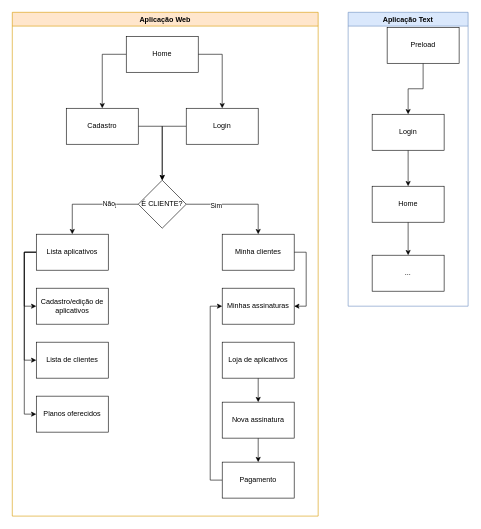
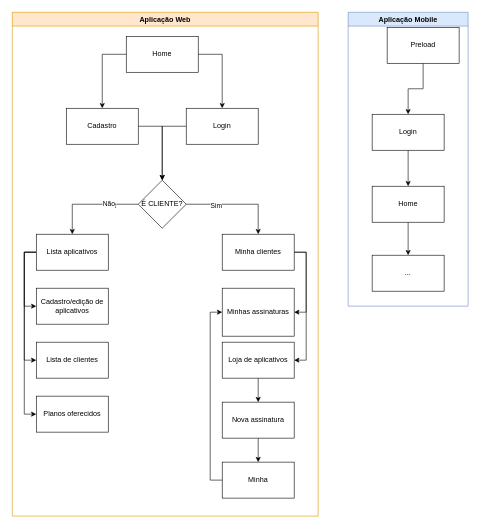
  <mxCell id="0" />
  <mxCell id="1" parent="0" />
  <mxCell id="2" style="edgeStyle=orthogonalEdgeStyle;rounded=0;orthogonalLoop=1;jettySize=auto;html=1;exitX=0;exitY=0.5;exitDx=0;exitDy=0;" edge="1" parent="1" source="4" target="8"><mxGeometry relative="1" as="geometry" /></mxCell>
  <mxCell id="3" style="edgeStyle=orthogonalEdgeStyle;rounded=0;orthogonalLoop=1;jettySize=auto;html=1;exitX=1;exitY=0.5;exitDx=0;exitDy=0;" edge="1" parent="1" source="4" target="6"><mxGeometry relative="1" as="geometry" /></mxCell>
  <mxCell id="4" value="Home" style="rounded=0;whiteSpace=wrap;html=1;" vertex="1" parent="1"><mxGeometry x="210" y="60" width="120" height="60" as="geometry" /></mxCell>
  <mxCell id="5" style="edgeStyle=orthogonalEdgeStyle;rounded=0;orthogonalLoop=1;jettySize=auto;html=1;exitX=0;exitY=0.5;exitDx=0;exitDy=0;entryX=0.5;entryY=0;entryDx=0;entryDy=0;" edge="1" parent="1" source="6" target="14"><mxGeometry relative="1" as="geometry" /></mxCell>
  <mxCell id="6" value="Login" style="rounded=0;whiteSpace=wrap;html=1;" vertex="1" parent="1"><mxGeometry x="310" y="180" width="120" height="60" as="geometry" /></mxCell>
  <mxCell id="7" style="edgeStyle=orthogonalEdgeStyle;rounded=0;orthogonalLoop=1;jettySize=auto;html=1;exitX=1;exitY=0.5;exitDx=0;exitDy=0;entryX=0.5;entryY=0;entryDx=0;entryDy=0;" edge="1" parent="1" source="8" target="14"><mxGeometry relative="1" as="geometry" /></mxCell>
  <mxCell id="8" value="Cadastro" style="rounded=0;whiteSpace=wrap;html=1;" vertex="1" parent="1"><mxGeometry x="110" y="180" width="120" height="60" as="geometry" /></mxCell>
  <mxCell id="9" style="edgeStyle=orthogonalEdgeStyle;rounded=0;orthogonalLoop=1;jettySize=auto;html=1;exitX=0;exitY=0.5;exitDx=0;exitDy=0;entryX=0.5;entryY=0;entryDx=0;entryDy=0;" edge="1" parent="1" source="14" target="18"><mxGeometry relative="1" as="geometry" /></mxCell>
  <mxCell id="10" value="Text" style="edgeLabel;html=1;align=center;verticalAlign=middle;resizable=0;points=[];" vertex="1" connectable="0" parent="9"><mxGeometry x="-0.394" y="1" relative="1" as="geometry"><mxPoint as="offset" /></mxGeometry></mxCell>
  <mxCell id="11" value="Não" style="edgeLabel;html=1;align=center;verticalAlign=middle;resizable=0;points=[];" vertex="1" connectable="0" parent="9"><mxGeometry x="-0.373" y="-1" relative="1" as="geometry"><mxPoint as="offset" /></mxGeometry></mxCell>
  <mxCell id="12" style="edgeStyle=orthogonalEdgeStyle;rounded=0;orthogonalLoop=1;jettySize=auto;html=1;exitX=1;exitY=0.5;exitDx=0;exitDy=0;entryX=0.5;entryY=0;entryDx=0;entryDy=0;" edge="1" parent="1" source="14" target="26"><mxGeometry relative="1" as="geometry" /></mxCell>
  <mxCell id="13" value="Sim" style="edgeLabel;html=1;align=center;verticalAlign=middle;resizable=0;points=[];" vertex="1" connectable="0" parent="12"><mxGeometry x="-0.423" y="-2" relative="1" as="geometry"><mxPoint as="offset" /></mxGeometry></mxCell>
  <mxCell id="14" value="É CLIENTE?" style="rhombus;whiteSpace=wrap;html=1;" vertex="1" parent="1"><mxGeometry x="230" y="300" width="80" height="80" as="geometry" /></mxCell>
  <mxCell id="15" style="edgeStyle=orthogonalEdgeStyle;rounded=0;orthogonalLoop=1;jettySize=auto;html=1;exitX=0;exitY=0.5;exitDx=0;exitDy=0;entryX=0;entryY=0.5;entryDx=0;entryDy=0;" edge="1" parent="1" source="18" target="19"><mxGeometry relative="1" as="geometry" /></mxCell>
  <mxCell id="16" style="edgeStyle=orthogonalEdgeStyle;rounded=0;orthogonalLoop=1;jettySize=auto;html=1;exitX=0;exitY=0.5;exitDx=0;exitDy=0;entryX=0;entryY=0.5;entryDx=0;entryDy=0;" edge="1" parent="1" source="18" target="20"><mxGeometry relative="1" as="geometry" /></mxCell>
  <mxCell id="17" style="edgeStyle=orthogonalEdgeStyle;rounded=0;orthogonalLoop=1;jettySize=auto;html=1;exitX=0;exitY=0.5;exitDx=0;exitDy=0;entryX=0;entryY=0.5;entryDx=0;entryDy=0;" edge="1" parent="1" source="18" target="21"><mxGeometry relative="1" as="geometry" /></mxCell>
  <mxCell id="18" value="Lista aplicativos" style="rounded=0;whiteSpace=wrap;html=1;" vertex="1" parent="1"><mxGeometry x="60" y="390" width="120" height="60" as="geometry" /></mxCell>
  <mxCell id="19" value="Cadastro/edição de aplicativos" style="rounded=0;whiteSpace=wrap;html=1;" vertex="1" parent="1"><mxGeometry x="60" y="480" width="120" height="60" as="geometry" /></mxCell>
  <mxCell id="20" value="Lista de clientes" style="rounded=0;whiteSpace=wrap;html=1;" vertex="1" parent="1"><mxGeometry x="60" y="570" width="120" height="60" as="geometry" /></mxCell>
  <mxCell id="21" value="Planos oferecidos" style="rounded=0;whiteSpace=wrap;html=1;" vertex="1" parent="1"><mxGeometry x="60" y="660" width="120" height="60" as="geometry" /></mxCell>
  <mxCell id="22" style="edgeStyle=orthogonalEdgeStyle;rounded=0;orthogonalLoop=1;jettySize=auto;html=1;exitX=0.5;exitY=1;exitDx=0;exitDy=0;entryX=0.5;entryY=0;entryDx=0;entryDy=0;" edge="1" parent="1" source="23" target="28"><mxGeometry relative="1" as="geometry" /></mxCell>
  <mxCell id="23" value="Loja de aplicativos" style="rounded=0;whiteSpace=wrap;html=1;" vertex="1" parent="1"><mxGeometry x="370" y="570" width="120" height="60" as="geometry" /></mxCell>
+ <mxCell id="24" style="edgeStyle=orthogonalEdgeStyle;rounded=0;orthogonalLoop=1;jettySize=auto;html=1;exitX=1;exitY=0.5;exitDx=0;exitDy=0;entryX=1;entryY=0.5;entryDx=0;entryDy=0;" edge="1" parent="1" source="26" target="23"><mxGeometry relative="1" as="geometry" /></mxCell>
  <mxCell id="25" style="edgeStyle=orthogonalEdgeStyle;rounded=0;orthogonalLoop=1;jettySize=auto;html=1;exitX=1;exitY=0.5;exitDx=0;exitDy=0;entryX=1;entryY=0.5;entryDx=0;entryDy=0;" edge="1" parent="1" source="26" target="31"><mxGeometry relative="1" as="geometry" /></mxCell>
  <mxCell id="26" value="Minha clientes" style="rounded=0;whiteSpace=wrap;html=1;" vertex="1" parent="1"><mxGeometry x="370" y="390" width="120" height="60" as="geometry" /></mxCell>
  <mxCell id="27" style="edgeStyle=orthogonalEdgeStyle;rounded=0;orthogonalLoop=1;jettySize=auto;html=1;exitX=0.5;exitY=1;exitDx=0;exitDy=0;entryX=0.5;entryY=0;entryDx=0;entryDy=0;" edge="1" parent="1" source="28"><mxGeometry relative="1" as="geometry"><mxPoint x="430" y="770" as="targetPoint" /></mxGeometry></mxCell>
  <mxCell id="28" value="Nova assinatura" style="rounded=0;whiteSpace=wrap;html=1;" vertex="1" parent="1"><mxGeometry x="370" y="670" width="120" height="60" as="geometry" /></mxCell>
  <mxCell id="29" style="edgeStyle=orthogonalEdgeStyle;rounded=0;orthogonalLoop=1;jettySize=auto;html=1;exitX=0;exitY=0.5;exitDx=0;exitDy=0;entryX=0;entryY=0.5;entryDx=0;entryDy=0;" edge="1" parent="1" source="30" target="31"><mxGeometry relative="1" as="geometry" /></mxCell>
- <mxCell id="30" value="Pagamento" style="rounded=0;whiteSpace=wrap;html=1;" vertex="1" parent="1"><mxGeometry x="370" y="770" width="120" height="60" as="geometry" /></mxCell>
- <mxCell id="31" value="Minhas assinaturas" style="rounded=0;whiteSpace=wrap;html=1;" vertex="1" parent="1"><mxGeometry x="370" y="480" width="120" height="60" as="geometry" /></mxCell>
+ <mxCell id="30" value="Minha" style="rounded=0;whiteSpace=wrap;html=1;" vertex="1" parent="1"><mxGeometry x="370" y="770" width="120" height="60" as="geometry" /></mxCell>
+ <mxCell id="31" value="Minhas assinaturas" style="rounded=0;whiteSpace=wrap;html=1;" vertex="1" parent="1"><mxGeometry x="370" y="480" width="120" height="80" as="geometry" /></mxCell>
  <mxCell id="32" value="Aplicação Web" style="swimlane;whiteSpace=wrap;html=1;fillColor=#ffe6cc;strokeColor=#d79b00;" vertex="1" parent="1"><mxGeometry x="20" y="20" width="510" height="840" as="geometry" /></mxCell>
  <mxCell id="33" style="edgeStyle=orthogonalEdgeStyle;rounded=0;orthogonalLoop=1;jettySize=auto;html=1;exitX=0.5;exitY=1;exitDx=0;exitDy=0;entryX=0.5;entryY=0;entryDx=0;entryDy=0;" edge="1" parent="1" source="34" target="36"><mxGeometry relative="1" as="geometry" /></mxCell>
  <mxCell id="34" value="Preload" style="rounded=0;whiteSpace=wrap;html=1;" vertex="1" parent="1"><mxGeometry x="645" y="45" width="120" height="60" as="geometry" /></mxCell>
  <mxCell id="35" style="edgeStyle=orthogonalEdgeStyle;rounded=0;orthogonalLoop=1;jettySize=auto;html=1;exitX=0.5;exitY=1;exitDx=0;exitDy=0;entryX=0.5;entryY=0;entryDx=0;entryDy=0;" edge="1" parent="1" source="36" target="38"><mxGeometry relative="1" as="geometry" /></mxCell>
  <mxCell id="36" value="Login" style="rounded=0;whiteSpace=wrap;html=1;" vertex="1" parent="1"><mxGeometry x="620" y="190" width="120" height="60" as="geometry" /></mxCell>
  <mxCell id="37" style="edgeStyle=orthogonalEdgeStyle;rounded=0;orthogonalLoop=1;jettySize=auto;html=1;exitX=0.5;exitY=1;exitDx=0;exitDy=0;entryX=0.5;entryY=0;entryDx=0;entryDy=0;" edge="1" parent="1" source="38" target="39"><mxGeometry relative="1" as="geometry" /></mxCell>
  <mxCell id="38" value="Home" style="rounded=0;whiteSpace=wrap;html=1;" vertex="1" parent="1"><mxGeometry x="620" y="310" width="120" height="60" as="geometry" /></mxCell>
  <mxCell id="39" value="..." style="rounded=0;whiteSpace=wrap;html=1;" vertex="1" parent="1"><mxGeometry x="620" y="425" width="120" height="60" as="geometry" /></mxCell>
- <mxCell id="40" value="Aplicação Text" style="swimlane;whiteSpace=wrap;html=1;fillColor=#dae8fc;strokeColor=#6c8ebf;" vertex="1" parent="1"><mxGeometry x="580" y="20" width="200" height="490" as="geometry"><mxRectangle x="600" y="180" width="130" height="30" as="alternateBounds" /></mxGeometry></mxCell>
+ <mxCell id="40" value="Aplicação Mobile" style="swimlane;whiteSpace=wrap;html=1;fillColor=#dae8fc;strokeColor=#6c8ebf;" vertex="1" parent="1"><mxGeometry x="580" y="20" width="200" height="490" as="geometry"><mxRectangle x="600" y="180" width="130" height="30" as="alternateBounds" /></mxGeometry></mxCell>
